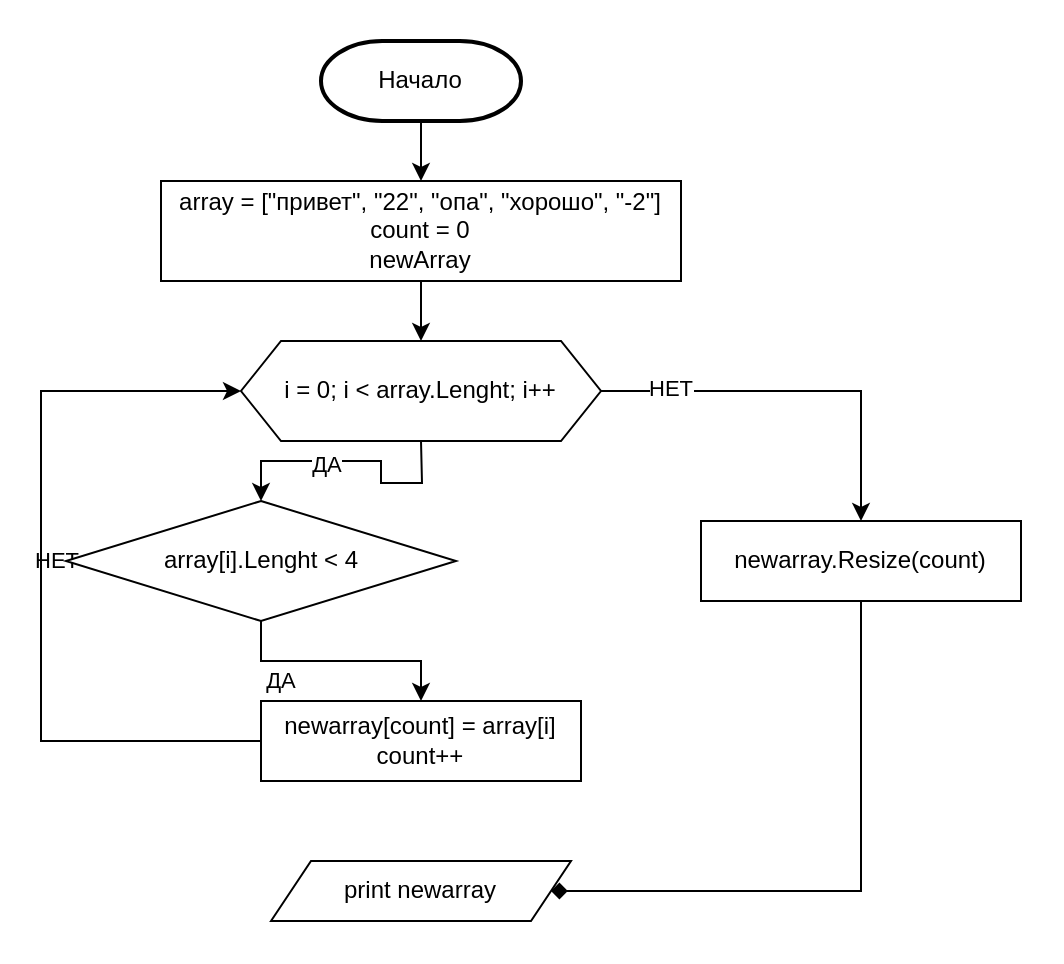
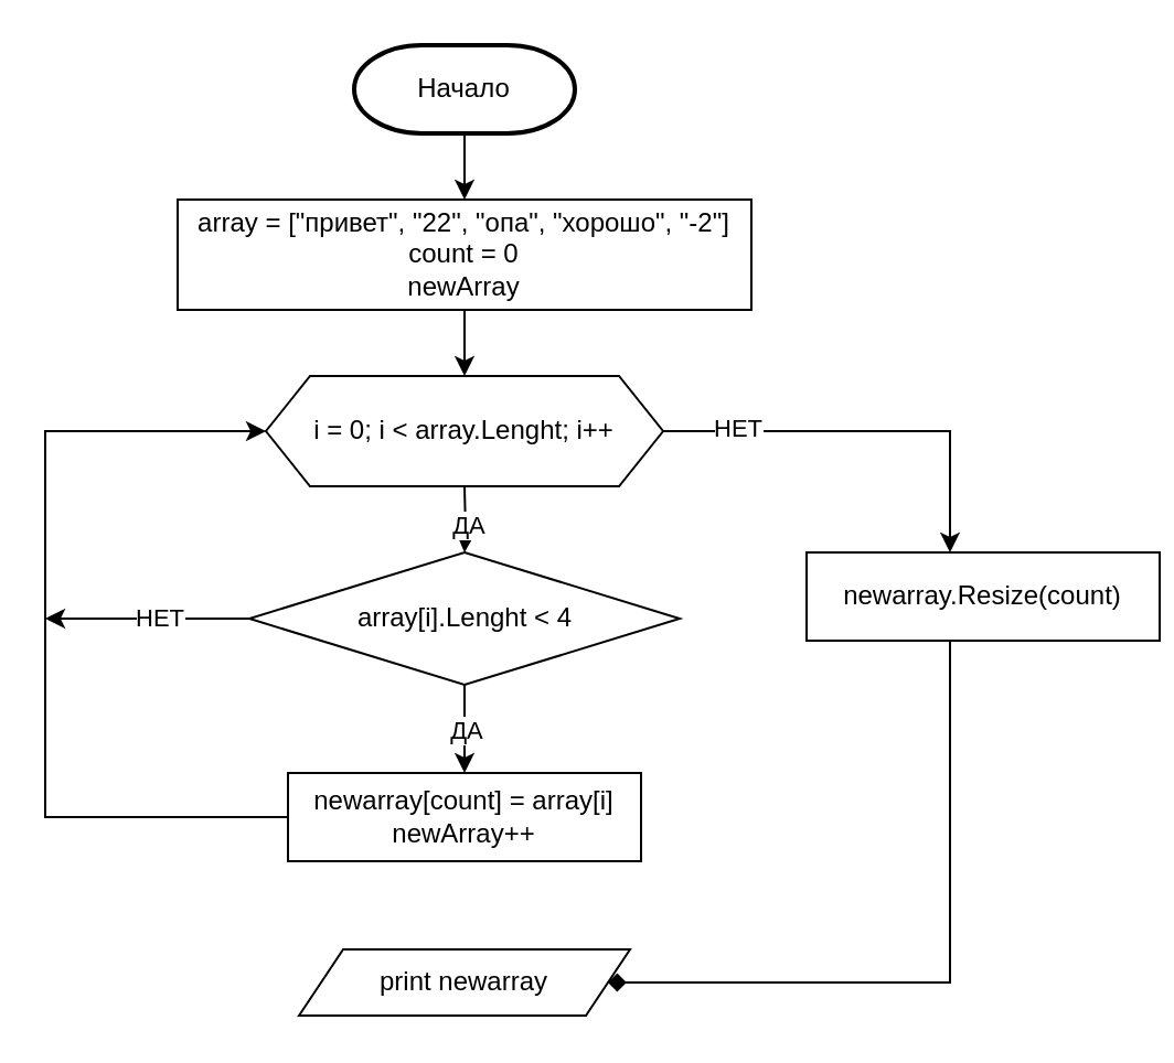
  <mxCell id="0" />
  <mxCell id="1" parent="0" />
  <mxCell id="2" value="" style="edgeStyle=orthogonalEdgeStyle;rounded=0;orthogonalLoop=1;jettySize=auto;html=1;" parent="1" source="3" target="5" edge="1"><mxGeometry relative="1" as="geometry" /></mxCell>
  <mxCell id="3" value="Начало" style="strokeWidth=2;html=1;shape=mxgraph.flowchart.terminator;whiteSpace=wrap;" parent="1" vertex="1"><mxGeometry x="160" y="20" width="100" height="40" as="geometry" /></mxCell>
  <mxCell id="4" value="" style="edgeStyle=orthogonalEdgeStyle;rounded=0;orthogonalLoop=1;jettySize=auto;html=1;" parent="1" source="5" edge="1"><mxGeometry relative="1" as="geometry"><mxPoint x="210" y="170" as="targetPoint" /></mxGeometry></mxCell>
  <mxCell id="5" value="array = [&quot;привет&quot;, &quot;22&quot;, &quot;опа&quot;, &quot;хорошо&quot;, &quot;-2&quot;]&lt;br&gt;count = 0&lt;br&gt;newArray" style="rounded=0;whiteSpace=wrap;html=1;" parent="1" vertex="1"><mxGeometry x="80" y="90" width="260" height="50" as="geometry" /></mxCell>
  <mxCell id="6" value="" style="edgeStyle=orthogonalEdgeStyle;rounded=0;orthogonalLoop=1;jettySize=auto;html=1;" parent="1" target="14" edge="1"><mxGeometry relative="1" as="geometry"><mxPoint x="210" y="220" as="sourcePoint" /></mxGeometry></mxCell>
  <mxCell id="7" value="ДА" style="edgeLabel;html=1;align=center;verticalAlign=middle;resizable=0;points=[];" parent="6" vertex="1" connectable="0"><mxGeometry x="0.2" y="1" relative="1" as="geometry"><mxPoint as="offset" /></mxGeometry></mxCell>
  <mxCell id="8" style="edgeStyle=orthogonalEdgeStyle;rounded=0;orthogonalLoop=1;jettySize=auto;html=1;" parent="1" target="20" edge="1"><mxGeometry relative="1" as="geometry"><mxPoint x="430" y="240" as="targetPoint" /><Array as="points"><mxPoint x="430" y="195" /></Array><mxPoint x="300" y="195" as="sourcePoint" /></mxGeometry></mxCell>
  <mxCell id="9" value="НЕТ" style="edgeLabel;html=1;align=center;verticalAlign=middle;resizable=0;points=[];" parent="8" vertex="1" connectable="0"><mxGeometry x="-0.767" y="3" relative="1" as="geometry"><mxPoint x="11" y="1" as="offset" /></mxGeometry></mxCell>
  <mxCell id="10" value="" style="edgeStyle=orthogonalEdgeStyle;rounded=0;orthogonalLoop=1;jettySize=auto;html=1;" parent="1" source="14" target="15" edge="1"><mxGeometry relative="1" as="geometry" /></mxCell>
  <mxCell id="11" value="ДА" style="edgeLabel;html=1;align=center;verticalAlign=middle;resizable=0;points=[];" parent="10" vertex="1" connectable="0"><mxGeometry x="-0.5" y="1" relative="1" as="geometry"><mxPoint x="-1" y="10" as="offset" /></mxGeometry></mxCell>
  <mxCell id="12" value="" style="edgeStyle=orthogonalEdgeStyle;rounded=0;orthogonalLoop=1;jettySize=auto;html=1;exitX=0;exitY=0.5;exitDx=0;exitDy=0;" parent="1" source="14" edge="1"><mxGeometry relative="1" as="geometry"><mxPoint x="20" y="280" as="targetPoint" /></mxGeometry></mxCell>
  <mxCell id="13" value="НЕТ" style="edgeLabel;html=1;align=center;verticalAlign=middle;resizable=0;points=[];" parent="12" vertex="1" connectable="0"><mxGeometry x="-0.105" relative="1" as="geometry"><mxPoint x="1" y="-1" as="offset" /></mxGeometry></mxCell>
- <mxCell id="14" value="array[i].Lenght &amp;lt; 4" style="rhombus;whiteSpace=wrap;html=1;" parent="1" vertex="1"><mxGeometry x="32.5" y="250" width="195" height="60" as="geometry" /></mxCell>
- <mxCell id="15" value="newarray[count] = array[i]&lt;br&gt;count++" style="rounded=0;whiteSpace=wrap;html=1;" parent="1" vertex="1"><mxGeometry x="130" y="350" width="160" height="40" as="geometry" /></mxCell>
+ <mxCell id="14" value="array[i].Lenght &amp;lt; 4" style="rhombus;whiteSpace=wrap;html=1;" parent="1" vertex="1"><mxGeometry x="112.5" y="250" width="195" height="60" as="geometry" /></mxCell>
+ <mxCell id="15" value="newarray[count] = array[i]&lt;br&gt;newArray++" style="rounded=0;whiteSpace=wrap;html=1;" parent="1" vertex="1"><mxGeometry x="130" y="350" width="160" height="40" as="geometry" /></mxCell>
  <mxCell id="16" style="edgeStyle=orthogonalEdgeStyle;rounded=0;orthogonalLoop=1;jettySize=auto;html=1;entryX=0;entryY=0.5;entryDx=0;entryDy=0;exitX=0;exitY=0.5;exitDx=0;exitDy=0;" parent="1" source="15" edge="1"><mxGeometry relative="1" as="geometry"><mxPoint x="120" y="195" as="targetPoint" /><Array as="points"><mxPoint x="20" y="370" /><mxPoint x="20" y="195" /></Array><mxPoint x="150" y="445" as="sourcePoint" /></mxGeometry></mxCell>
  <mxCell id="17" value="print newarray" style="shape=parallelogram;perimeter=parallelogramPerimeter;whiteSpace=wrap;html=1;fixedSize=1;" parent="1" vertex="1"><mxGeometry x="135" y="430" width="150" height="30" as="geometry" /></mxCell>
  <mxCell id="18" value="i = 0; i &amp;lt; array.Lenght; i++" style="shape=hexagon;perimeter=hexagonPerimeter2;whiteSpace=wrap;html=1;fixedSize=1;" vertex="1" parent="1"><mxGeometry x="120" y="170" width="180" height="50" as="geometry" /></mxCell>
  <mxCell id="19" style="edgeStyle=orthogonalEdgeStyle;rounded=0;orthogonalLoop=1;jettySize=auto;html=1;exitX=0.5;exitY=1;exitDx=0;exitDy=0;entryX=1;entryY=0.5;entryDx=0;entryDy=0;endArrow=diamond;" edge="1" parent="1" source="20" target="17"><mxGeometry relative="1" as="geometry"><Array as="points"><mxPoint x="430" y="445" /></Array></mxGeometry></mxCell>
- <mxCell id="20" value="newarray.Resize(count)" style="rounded=0;whiteSpace=wrap;html=1;" vertex="1" parent="1"><mxGeometry x="350" y="260" width="160" height="40" as="geometry" /></mxCell>
+ <mxCell id="20" value="newarray.Resize(count)" style="rounded=0;whiteSpace=wrap;html=1;" vertex="1" parent="1"><mxGeometry x="365" y="250" width="160" height="40" as="geometry" /></mxCell>
